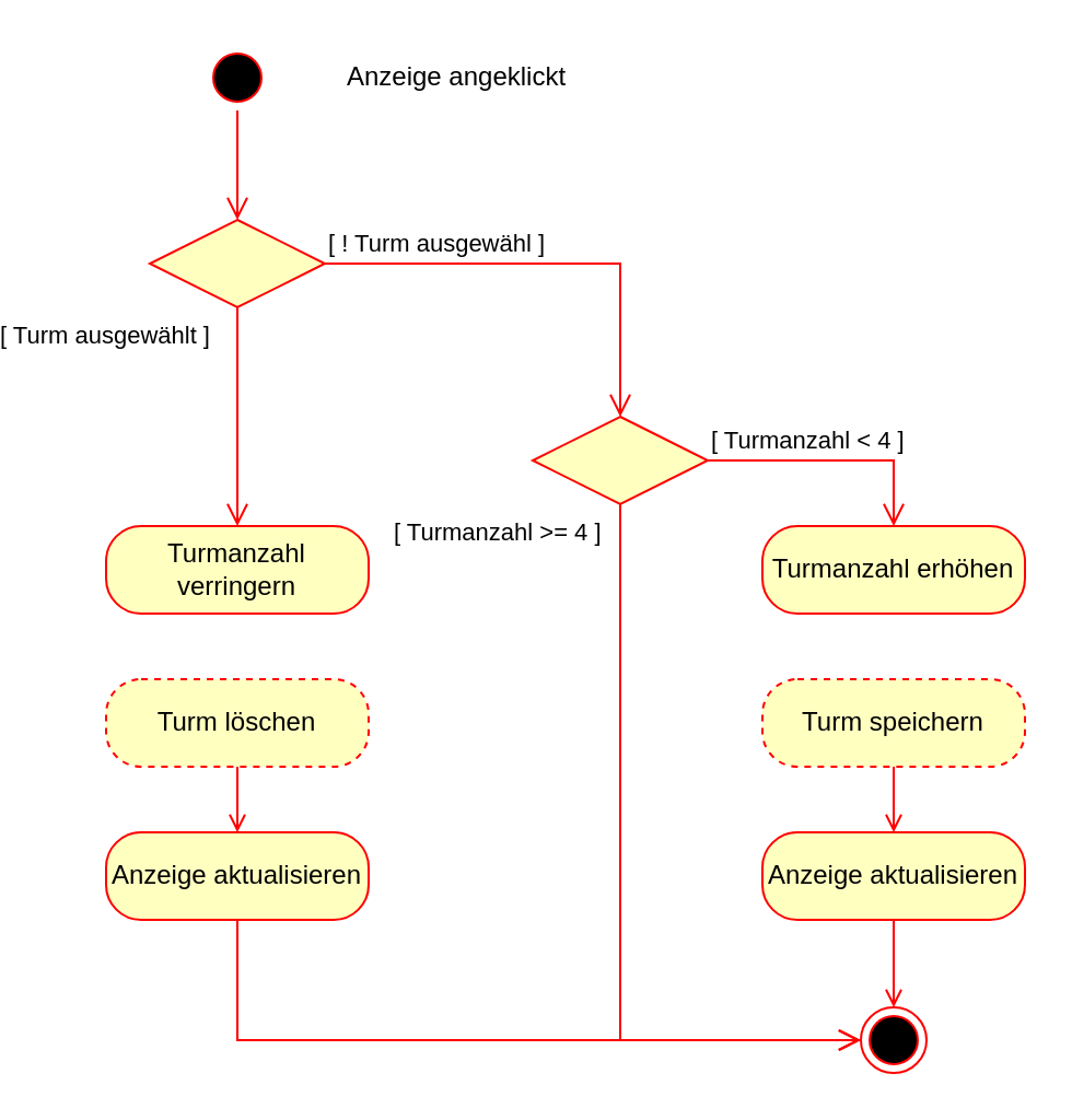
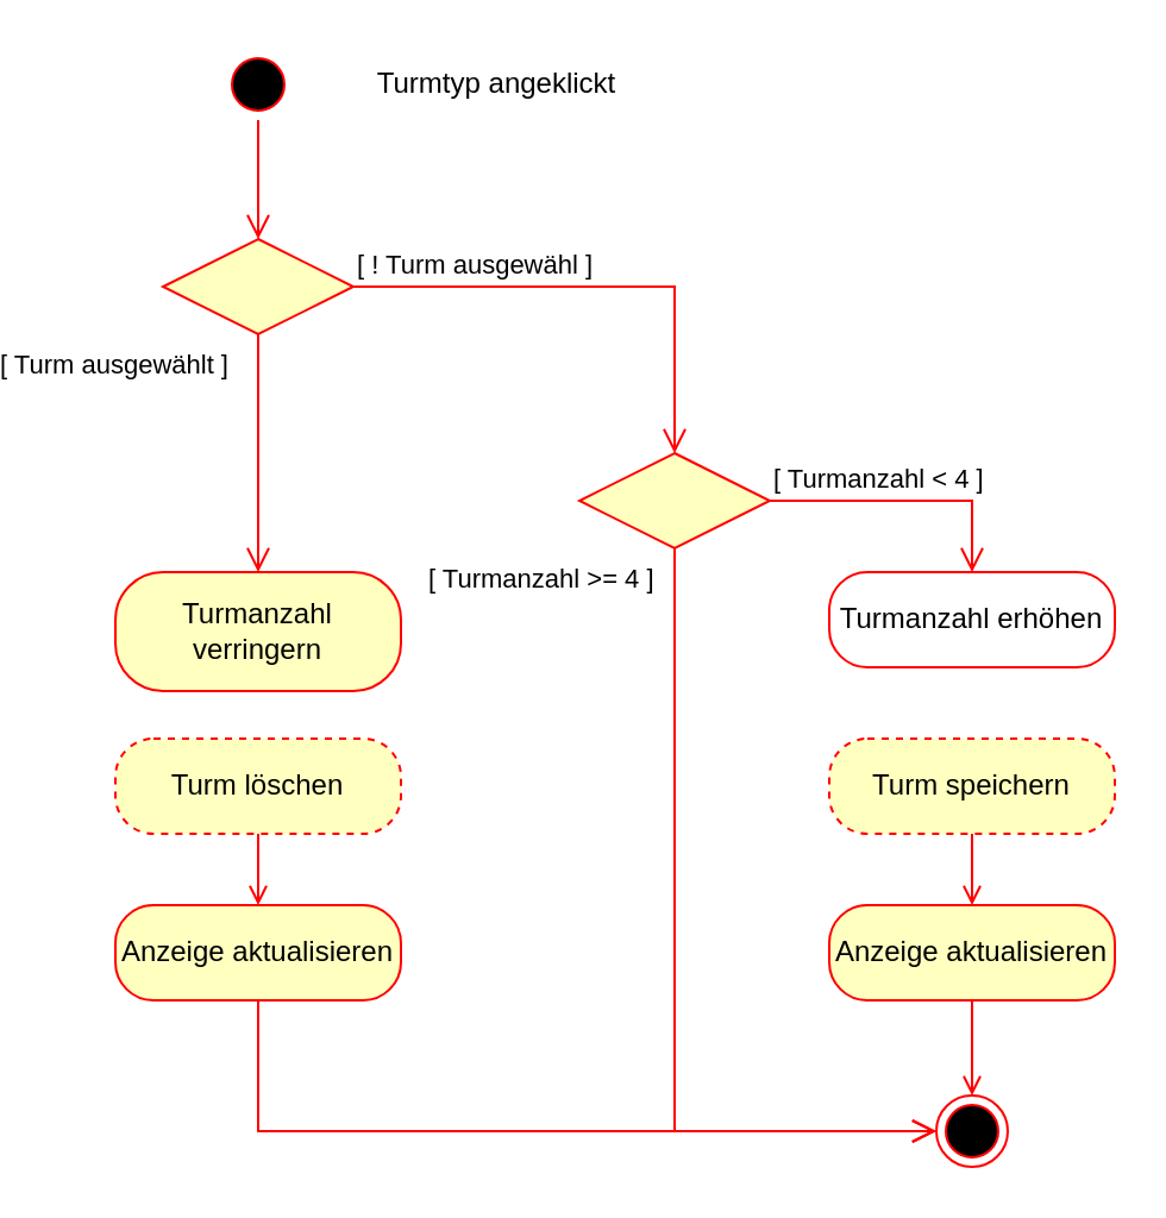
  <mxCell id="0" />
  <mxCell id="1" parent="0" />
  <mxCell id="2" value="" style="ellipse;html=1;shape=startState;fillColor=#000000;strokeColor=#ff0000;" parent="1" vertex="1"><mxGeometry x="65" y="20" width="30" height="30" as="geometry" /></mxCell>
- <mxCell id="3" value="Turmanzahl erhöhen" style="rounded=1;whiteSpace=wrap;html=1;arcSize=40;fontColor=#000000;fillColor=#ffffc0;strokeColor=#ff0000;" parent="1" vertex="1"><mxGeometry x="320" y="240" width="120" height="40" as="geometry" /></mxCell>
+ <mxCell id="3" value="Turmanzahl erhöhen" style="rounded=1;whiteSpace=wrap;html=1;arcSize=40;fontColor=#000000;fillColor=#ffffff;strokeColor=#ff0000;" parent="1" vertex="1"><mxGeometry x="320" y="240" width="120" height="40" as="geometry" /></mxCell>
  <mxCell id="4" style="edgeStyle=orthogonalEdgeStyle;rounded=0;orthogonalLoop=1;jettySize=auto;html=1;exitX=0.5;exitY=1;exitDx=0;exitDy=0;strokeColor=#FF0000;endArrow=open;endFill=0;entryX=0.5;entryY=0;entryDx=0;entryDy=0;" parent="1" source="5" target="8" edge="1"><mxGeometry relative="1" as="geometry"><mxPoint x="380" y="390" as="targetPoint" /></mxGeometry></mxCell>
  <mxCell id="5" value="Turm speichern" style="rounded=1;whiteSpace=wrap;html=1;arcSize=40;fontColor=#000000;fillColor=#ffffc0;strokeColor=#ff0000;dashed=1;" parent="1" vertex="1"><mxGeometry x="320" y="310" width="120" height="40" as="geometry" /></mxCell>
  <mxCell id="6" value="" style="ellipse;html=1;shape=endState;fillColor=#000000;strokeColor=#ff0000;" parent="1" vertex="1"><mxGeometry x="365" y="460" width="30" height="30" as="geometry" /></mxCell>
- <mxCell id="7" value="Anzeige angeklickt" style="text;html=1;align=center;verticalAlign=middle;resizable=0;points=[];autosize=1;strokeColor=none;fillColor=none;" parent="1" vertex="1"><mxGeometry x="120" y="20" width="120" height="30" as="geometry" /></mxCell>
+ <mxCell id="7" value="Turmtyp angeklickt" style="text;html=1;align=center;verticalAlign=middle;resizable=0;points=[];autosize=1;strokeColor=none;fillColor=none;" parent="1" vertex="1"><mxGeometry x="120" y="20" width="120" height="30" as="geometry" /></mxCell>
  <mxCell id="8" value="Anzeige aktualisieren" style="rounded=1;whiteSpace=wrap;html=1;arcSize=40;fontColor=#000000;fillColor=#ffffc0;strokeColor=#ff0000;" parent="1" vertex="1"><mxGeometry x="320" y="380" width="120" height="40" as="geometry" /></mxCell>
  <mxCell id="9" style="edgeStyle=orthogonalEdgeStyle;rounded=0;orthogonalLoop=1;jettySize=auto;html=1;exitX=0.5;exitY=1;exitDx=0;exitDy=0;strokeColor=#FF0000;endArrow=open;endFill=0;entryX=0.5;entryY=0;entryDx=0;entryDy=0;" parent="1" source="8" target="6" edge="1"><mxGeometry relative="1" as="geometry"><mxPoint x="390" y="370" as="sourcePoint" /><mxPoint x="390" y="400" as="targetPoint" /></mxGeometry></mxCell>
  <mxCell id="10" value="" style="rhombus;whiteSpace=wrap;html=1;fontColor=#000000;fillColor=#ffffc0;strokeColor=#ff0000;" parent="1" vertex="1"><mxGeometry x="215" y="190" width="80" height="40" as="geometry" /></mxCell>
  <mxCell id="11" value="[ Turmanzahl &amp;lt; 4 ]" style="edgeStyle=orthogonalEdgeStyle;html=1;align=left;verticalAlign=bottom;endArrow=open;endSize=8;strokeColor=#ff0000;rounded=0;entryX=0.5;entryY=0;entryDx=0;entryDy=0;" parent="1" source="10" target="3" edge="1"><mxGeometry x="-1" relative="1" as="geometry"><mxPoint x="395" y="210" as="targetPoint" /><mxPoint as="offset" /></mxGeometry></mxCell>
  <mxCell id="12" value="[ Turmanzahl &amp;gt;= 4 ]" style="edgeStyle=orthogonalEdgeStyle;html=1;align=left;verticalAlign=top;endArrow=open;endSize=8;strokeColor=#ff0000;rounded=0;entryX=0;entryY=0.5;entryDx=0;entryDy=0;exitX=0.5;exitY=1;exitDx=0;exitDy=0;" parent="1" source="10" target="6" edge="1"><mxGeometry x="-1" y="-105" relative="1" as="geometry"><mxPoint x="255" y="290" as="targetPoint" /><mxPoint as="offset" /></mxGeometry></mxCell>
  <mxCell id="13" value="" style="edgeStyle=orthogonalEdgeStyle;html=1;verticalAlign=bottom;endArrow=open;endSize=8;strokeColor=#ff0000;rounded=0;exitX=0.5;exitY=1;exitDx=0;exitDy=0;entryX=0.5;entryY=0;entryDx=0;entryDy=0;" parent="1" source="2" target="14" edge="1"><mxGeometry relative="1" as="geometry"><mxPoint x="-50" y="50" as="targetPoint" /><mxPoint x="210" y="190" as="sourcePoint" /></mxGeometry></mxCell>
  <mxCell id="14" value="" style="rhombus;whiteSpace=wrap;html=1;fontColor=#000000;fillColor=#ffffc0;strokeColor=#ff0000;" parent="1" vertex="1"><mxGeometry x="40" y="100" width="80" height="40" as="geometry" /></mxCell>
  <mxCell id="15" value="[ ! Turm ausgewähl ]" style="edgeStyle=orthogonalEdgeStyle;html=1;align=left;verticalAlign=bottom;endArrow=open;endSize=8;strokeColor=#ff0000;rounded=0;entryX=0.5;entryY=0;entryDx=0;entryDy=0;" parent="1" source="14" target="10" edge="1"><mxGeometry x="-1" relative="1" as="geometry"><mxPoint x="240" y="120" as="targetPoint" /></mxGeometry></mxCell>
  <mxCell id="16" value="[ Turm ausgewählt ]" style="edgeStyle=orthogonalEdgeStyle;html=1;align=left;verticalAlign=top;endArrow=open;endSize=8;strokeColor=#ff0000;rounded=0;entryX=0.5;entryY=0;entryDx=0;entryDy=0;" parent="1" source="14" target="17" edge="1"><mxGeometry x="-1.0" y="-110" relative="1" as="geometry"><mxPoint x="100" y="200" as="targetPoint" /><mxPoint as="offset" /></mxGeometry></mxCell>
- <mxCell id="17" value="Turmanzahl verringern" style="rounded=1;whiteSpace=wrap;html=1;arcSize=40;fontColor=#000000;fillColor=#ffffc0;strokeColor=#ff0000;" parent="1" vertex="1"><mxGeometry x="20" y="240" width="120" height="40" as="geometry" /></mxCell>
+ <mxCell id="17" value="Turmanzahl verringern" style="rounded=1;whiteSpace=wrap;html=1;arcSize=40;fontColor=#000000;fillColor=#ffffc0;strokeColor=#ff0000;" parent="1" vertex="1"><mxGeometry x="20" y="240" width="120" height="50" as="geometry" /></mxCell>
  <mxCell id="18" style="edgeStyle=orthogonalEdgeStyle;rounded=0;orthogonalLoop=1;jettySize=auto;html=1;exitX=0.5;exitY=1;exitDx=0;exitDy=0;strokeColor=#FF0000;endArrow=open;endFill=0;entryX=0.5;entryY=0;entryDx=0;entryDy=0;" parent="1" source="19" target="20" edge="1"><mxGeometry relative="1" as="geometry"><mxPoint x="80" y="390" as="targetPoint" /></mxGeometry></mxCell>
  <mxCell id="19" value="Turm löschen" style="rounded=1;whiteSpace=wrap;html=1;arcSize=40;fontColor=#000000;fillColor=#ffffc0;strokeColor=#ff0000;dashed=1;" parent="1" vertex="1"><mxGeometry x="20" y="310" width="120" height="40" as="geometry" /></mxCell>
  <mxCell id="20" value="Anzeige aktualisieren" style="rounded=1;whiteSpace=wrap;html=1;arcSize=40;fontColor=#000000;fillColor=#ffffc0;strokeColor=#ff0000;" parent="1" vertex="1"><mxGeometry x="20" y="380" width="120" height="40" as="geometry" /></mxCell>
  <mxCell id="21" value="" style="edgeStyle=orthogonalEdgeStyle;html=1;align=left;verticalAlign=top;endArrow=open;endSize=8;strokeColor=#ff0000;rounded=0;entryX=0;entryY=0.5;entryDx=0;entryDy=0;exitX=0.5;exitY=1;exitDx=0;exitDy=0;" parent="1" source="20" target="6" edge="1"><mxGeometry x="-1.0" y="-110" relative="1" as="geometry"><mxPoint x="90" y="250" as="targetPoint" /><mxPoint x="90" y="150" as="sourcePoint" /><mxPoint as="offset" /></mxGeometry></mxCell>
